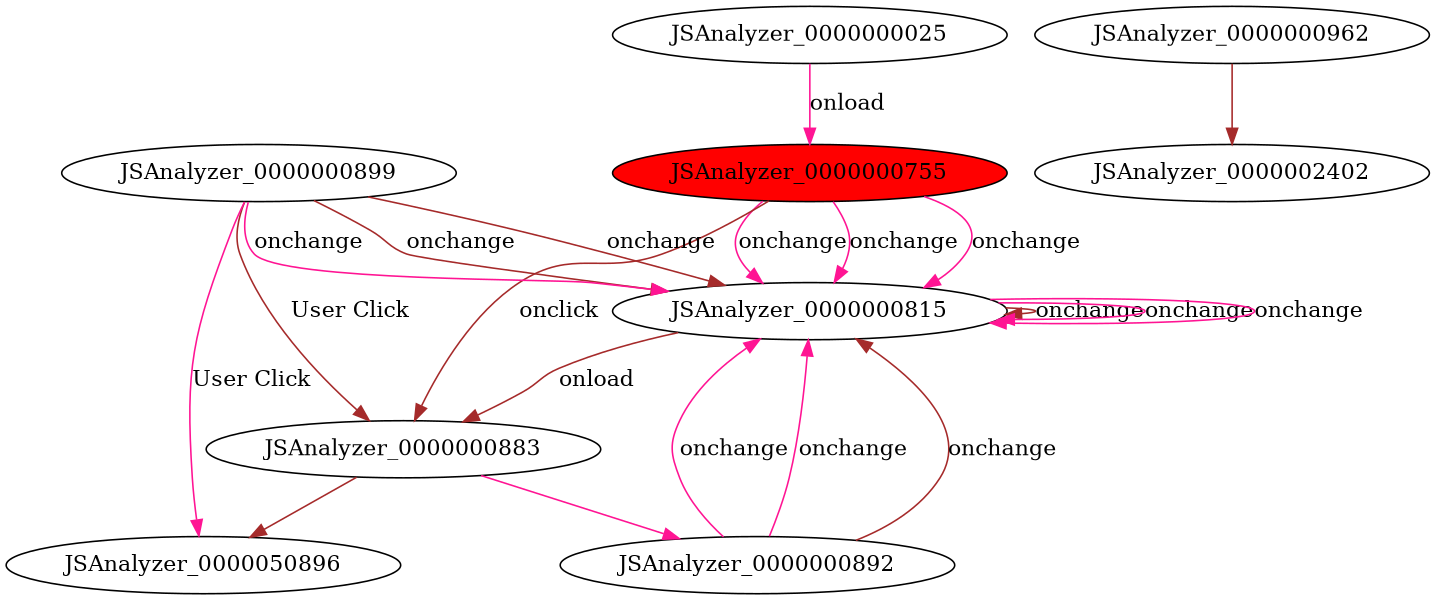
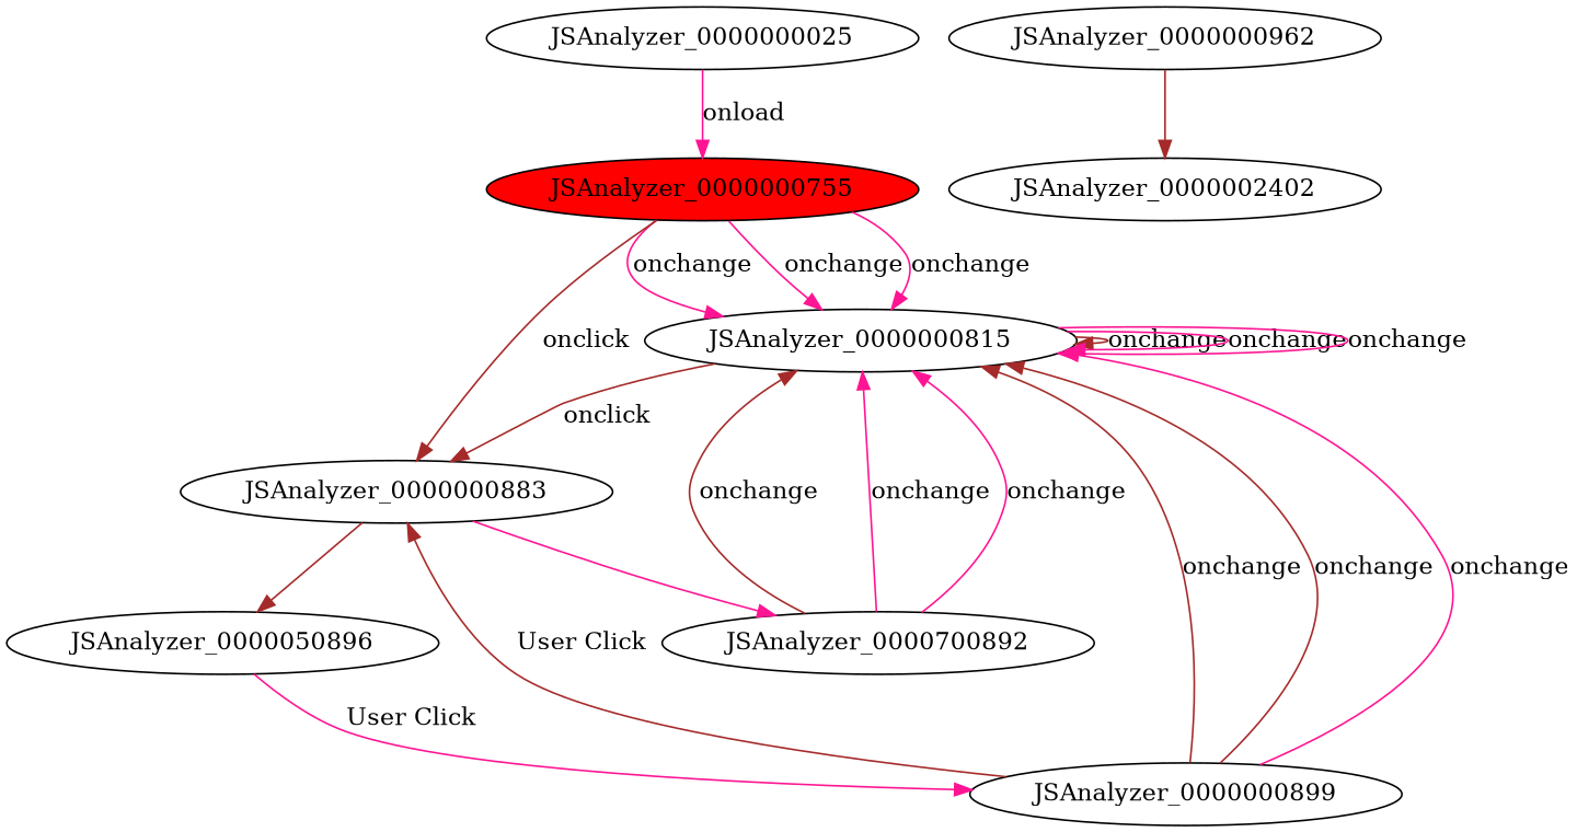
  digraph {
    edge [color=deeppink]
    JSAnalyzer_0000000755 [fillcolor=red style=filled]
    JSAnalyzer_0000000815
    JSAnalyzer_0000000883
    JSAnalyzer_0000000025
-   JSAnalyzer_0000000892
+   JSAnalyzer_0000000892 [label=JSAnalyzer_0000700892]
    n6 [label=JSAnalyzer_0000050896]
    JSAnalyzer_0000000899
    JSAnalyzer_0000000962
    JSAnalyzer_0000002402
    JSAnalyzer_0000000755 -> JSAnalyzer_0000000815 [label=onchange]
    JSAnalyzer_0000000755 -> JSAnalyzer_0000000815 [label=onchange]
    JSAnalyzer_0000000755 -> JSAnalyzer_0000000815 [label=onchange]
    JSAnalyzer_0000000755 -> JSAnalyzer_0000000883 [color=brown label=onclick]
    JSAnalyzer_0000000815 -> JSAnalyzer_0000000815 [color=brown label=onchange]
    JSAnalyzer_0000000815 -> JSAnalyzer_0000000815 [label=onchange]
    JSAnalyzer_0000000815 -> JSAnalyzer_0000000815 [label=onchange]
-   JSAnalyzer_0000000815 -> JSAnalyzer_0000000883 [color=brown label=onload]
+   JSAnalyzer_0000000815 -> JSAnalyzer_0000000883 [color=brown label=onclick]
    JSAnalyzer_0000000883 -> JSAnalyzer_0000000892
    JSAnalyzer_0000000883 -> n6 [color=brown]
    JSAnalyzer_0000000025 -> JSAnalyzer_0000000755 [label=onload]
    JSAnalyzer_0000000892 -> JSAnalyzer_0000000815 [color=brown label=onchange]
    JSAnalyzer_0000000892 -> JSAnalyzer_0000000815 [label=onchange]
    JSAnalyzer_0000000892 -> JSAnalyzer_0000000815 [label=onchange]
-   JSAnalyzer_0000000899 -> n6 [label="User Click"]
+   n6 -> JSAnalyzer_0000000899 [label="User Click"]
    JSAnalyzer_0000000899 -> JSAnalyzer_0000000815 [color=brown label=onchange]
    JSAnalyzer_0000000899 -> JSAnalyzer_0000000815 [color=brown label=onchange]
    JSAnalyzer_0000000899 -> JSAnalyzer_0000000815 [label=onchange]
    JSAnalyzer_0000000899 -> JSAnalyzer_0000000883 [color=brown label="User Click"]
    JSAnalyzer_0000000962 -> JSAnalyzer_0000002402 [color=brown]
  }
